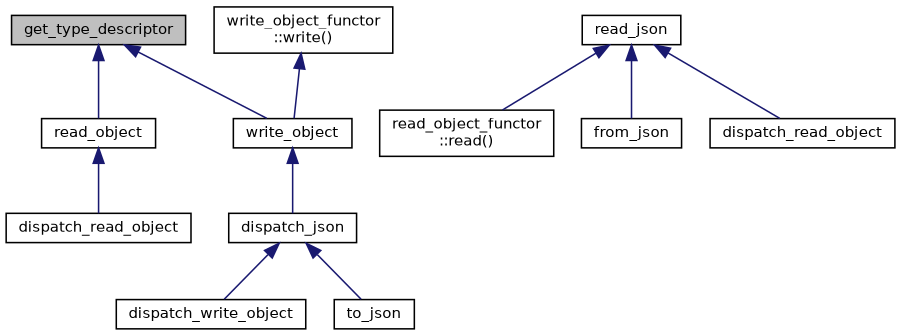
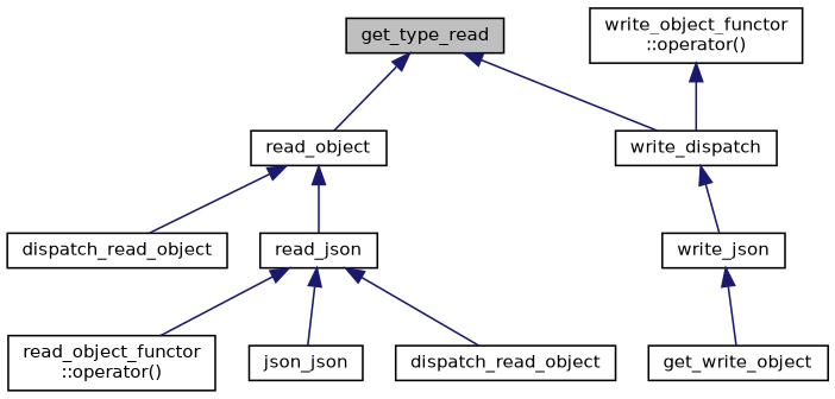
  digraph {
    rankdir=TB
    node [color=black fillcolor=white fontname=Helvetica fontsize=10 shape=record style=filled]
    edge [color=midnightblue dir=back fontname=Helvetica fontsize=10 labelfontname=Helvetica labelfontsize=10 style=solid]
-   n1 [fillcolor=grey75 fontcolor=black height=0.2 label=get_type_descriptor width=0.4]
+   n1 [fillcolor=grey75 fontcolor=black height=0.2 label=get_type_read width=0.4]
    n2 [height=0.2 label=read_object width=0.4]
-   n3 [height=0.2 label=write_object width=0.4]
+   n3 [height=0.2 label=write_dispatch width=0.4]
    n4 [height=0.2 label=dispatch_read_object width=0.4]
    n5 [height=0.2 label=read_json width=0.4]
-   n6 [height=0.2 label=dispatch_json width=0.4]
-   n7 [height=0.2 label="read_object_functor\l::read()" width=0.4]
-   n8 [height=0.2 label=from_json width=0.4]
+   n6 [height=0.2 label=write_json width=0.4]
+   n7 [height=0.2 label="read_object_functor\l::operator()" width=0.4]
+   n8 [height=0.2 label=json_json width=0.4]
    n9 [height=0.2 label=dispatch_read_object width=0.4]
-   n10 [height=0.2 label="write_object_functor\l::write()" width=0.4]
-   n11 [height=0.2 label=dispatch_write_object width=0.4]
-   n12 [height=0.2 label=to_json width=0.4]
+   n10 [height=0.2 label="write_object_functor\l::operator()" width=0.4]
+   n11 [height=0.2 label=get_write_object width=0.4]
    n1 -> n2
    n1 -> n3
    n2 -> n4
+   n2 -> n5
    n3 -> n6
    n5 -> n7
    n5 -> n8
    n5 -> n9
    n6 -> n11
-   n6 -> n12
    n10 -> n3
  }
